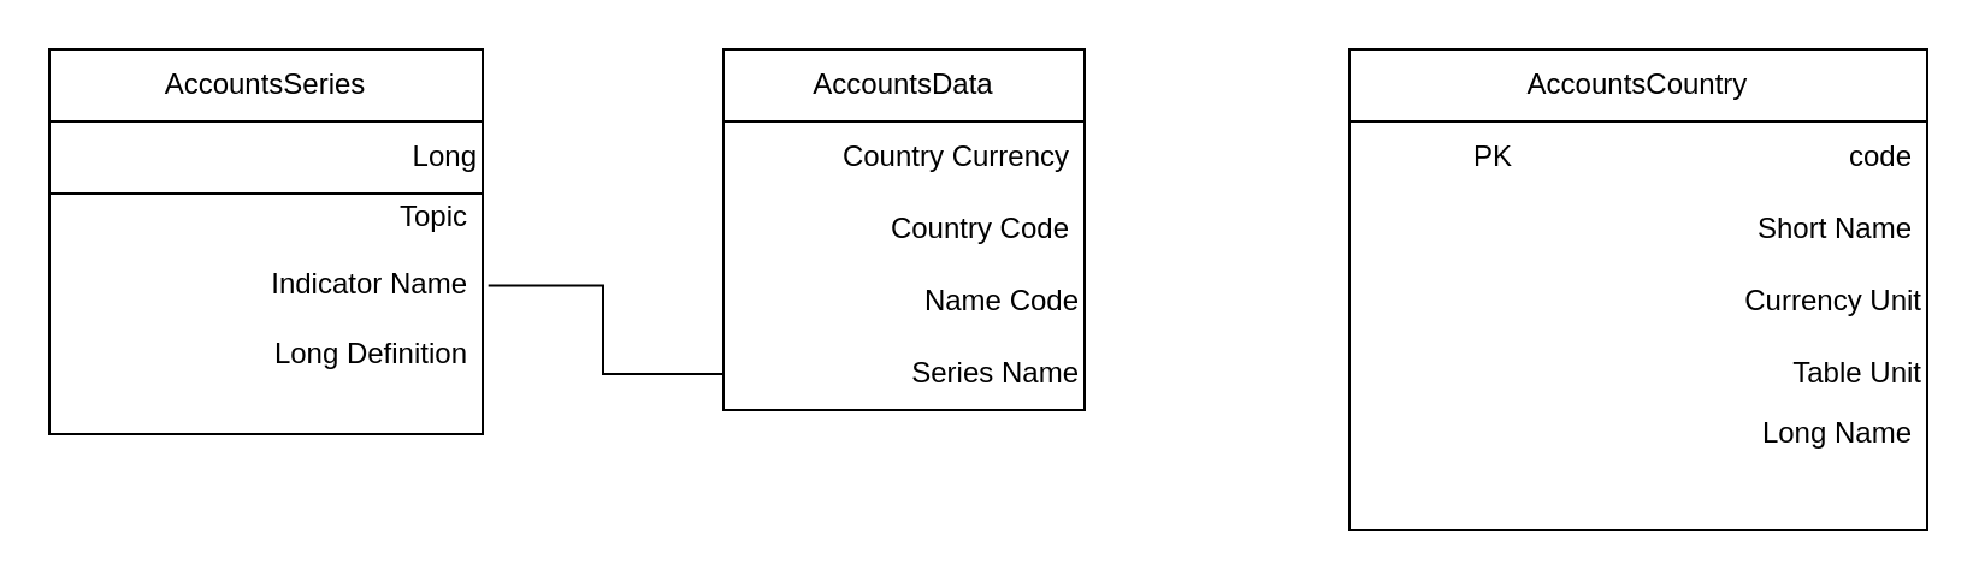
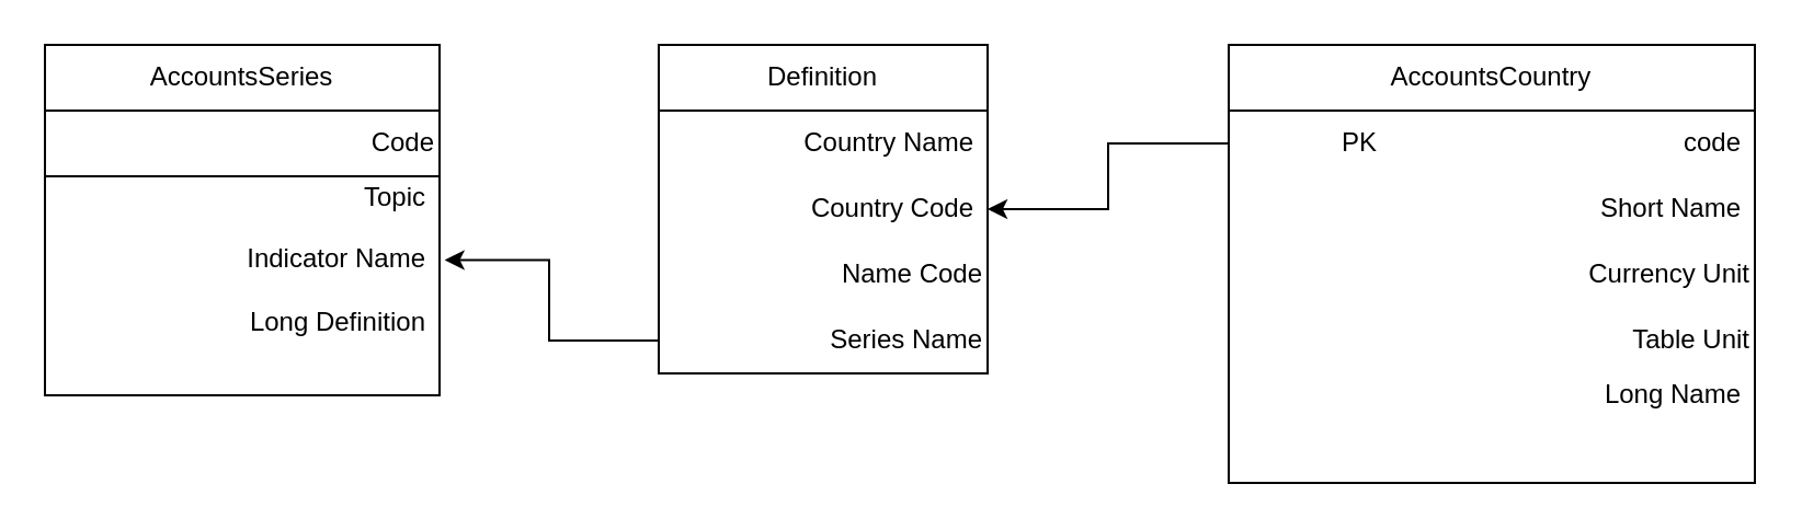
  <mxCell id="0" />
  <mxCell id="1" parent="0" />
  <mxCell id="2" value="AccountsSeries" style="swimlane;fontStyle=0;childLayout=stackLayout;horizontal=1;startSize=30;horizontalStack=0;resizeParent=1;resizeParentMax=0;resizeLast=0;collapsible=1;marginBottom=0;whiteSpace=wrap;html=1;" vertex="1" parent="1"><mxGeometry x="20" y="20" width="180" height="160" as="geometry"><mxRectangle x="50" y="180" width="60" height="30" as="alternateBounds" /></mxGeometry></mxCell>
- <mxCell id="3" value="&lt;div style=&quot;&quot;&gt;&lt;span style=&quot;background-color: initial;&quot;&gt;&amp;nbsp; &amp;nbsp; &amp;nbsp; &amp;nbsp; &amp;nbsp; &amp;nbsp;&lt;/span&gt;&lt;span style=&quot;background-color: initial; white-space: pre;&quot;&gt;&#09;&lt;/span&gt;&lt;span style=&quot;background-color: initial; white-space: pre;&quot;&gt;&#09;&lt;/span&gt;&lt;span style=&quot;background-color: initial; white-space: pre;&quot;&gt;&#09;&lt;/span&gt;Long&lt;/div&gt;" style="text;html=1;strokeColor=none;fillColor=none;align=right;verticalAlign=middle;whiteSpace=wrap;rounded=0;" vertex="1" parent="2"><mxGeometry y="30" width="180" height="30" as="geometry" /></mxCell>
+ <mxCell id="3" value="&lt;div style=&quot;&quot;&gt;&lt;span style=&quot;background-color: initial;&quot;&gt;&amp;nbsp; &amp;nbsp; &amp;nbsp; &amp;nbsp; &amp;nbsp; &amp;nbsp;&lt;/span&gt;&lt;span style=&quot;background-color: initial; white-space: pre;&quot;&gt;&#09;&lt;/span&gt;&lt;span style=&quot;background-color: initial; white-space: pre;&quot;&gt;&#09;&lt;/span&gt;&lt;span style=&quot;background-color: initial; white-space: pre;&quot;&gt;&#09;&lt;/span&gt;Code&lt;/div&gt;" style="text;html=1;strokeColor=none;fillColor=none;align=right;verticalAlign=middle;whiteSpace=wrap;rounded=0;" vertex="1" parent="2"><mxGeometry y="30" width="180" height="30" as="geometry" /></mxCell>
  <mxCell id="4" value="" style="endArrow=none;html=1;rounded=0;entryX=1;entryY=1;entryDx=0;entryDy=0;" edge="1" parent="2" source="6" target="3"><mxGeometry width="50" height="50" relative="1" as="geometry"><mxPoint x="210" y="110" as="sourcePoint" /><mxPoint x="260" y="60" as="targetPoint" /><Array as="points"><mxPoint y="60" /></Array></mxGeometry></mxCell>
  <mxCell id="5" value="" style="endArrow=none;html=1;rounded=0;" edge="1" parent="2" source="6" target="3"><mxGeometry width="50" height="50" relative="1" as="geometry"><mxPoint x="340" y="140" as="sourcePoint" /><mxPoint x="390" y="90" as="targetPoint" /></mxGeometry></mxCell>
  <mxCell id="6" value="Topic&lt;br&gt;&lt;br&gt;Indicator Name&lt;br&gt;&lt;br&gt;Long Definition&lt;br&gt;&lt;br&gt;&lt;br&gt;&lt;span style=&quot;white-space: pre;&quot;&gt;&#09;&lt;/span&gt;&lt;span style=&quot;white-space: pre;&quot;&gt;&#09;&lt;/span&gt;&lt;span style=&quot;white-space: pre;&quot;&gt;&#09;&lt;/span&gt;&lt;span style=&quot;white-space: pre;&quot;&gt;&#09;&lt;/span&gt;&lt;br&gt;&lt;br&gt;&lt;br&gt;&lt;br&gt;&lt;span style=&quot;white-space: pre;&quot;&gt;&#09;&lt;/span&gt;&lt;span style=&quot;white-space: pre;&quot;&gt;&#09;&lt;/span&gt;&lt;span style=&quot;white-space: pre;&quot;&gt;&#09;&lt;/span&gt;&lt;span style=&quot;white-space: pre;&quot;&gt;&#09;&lt;/span&gt;" style="text;strokeColor=none;fillColor=none;align=right;verticalAlign=middle;spacingLeft=4;spacingRight=4;overflow=hidden;points=[[0,0.5],[1,0.5]];portConstraint=eastwest;rotatable=0;whiteSpace=wrap;html=1;" vertex="1" parent="2"><mxGeometry y="60" width="180" height="100" as="geometry" /></mxCell>
- <mxCell id="7" value="AccountsData" style="swimlane;fontStyle=0;childLayout=stackLayout;horizontal=1;startSize=30;horizontalStack=0;resizeParent=1;resizeParentMax=0;resizeLast=0;collapsible=1;marginBottom=0;whiteSpace=wrap;html=1;" vertex="1" parent="1"><mxGeometry x="300" y="20" width="150" height="150" as="geometry" /></mxCell>
- <mxCell id="8" value="&amp;nbsp; &amp;nbsp; &amp;nbsp; &amp;nbsp;Country Currency" style="text;strokeColor=none;fillColor=none;align=right;verticalAlign=middle;spacingLeft=4;spacingRight=4;overflow=hidden;points=[[0,0.5],[1,0.5]];portConstraint=eastwest;rotatable=0;whiteSpace=wrap;html=1;" vertex="1" parent="7"><mxGeometry y="30" width="150" height="30" as="geometry" /></mxCell>
+ <mxCell id="7" value="Definition" style="swimlane;fontStyle=0;childLayout=stackLayout;horizontal=1;startSize=30;horizontalStack=0;resizeParent=1;resizeParentMax=0;resizeLast=0;collapsible=1;marginBottom=0;whiteSpace=wrap;html=1;" vertex="1" parent="1"><mxGeometry x="300" y="20" width="150" height="150" as="geometry" /></mxCell>
+ <mxCell id="8" value="&amp;nbsp; &amp;nbsp; &amp;nbsp; &amp;nbsp;Country Name" style="text;strokeColor=none;fillColor=none;align=right;verticalAlign=middle;spacingLeft=4;spacingRight=4;overflow=hidden;points=[[0,0.5],[1,0.5]];portConstraint=eastwest;rotatable=0;whiteSpace=wrap;html=1;" vertex="1" parent="7"><mxGeometry y="30" width="150" height="30" as="geometry" /></mxCell>
  <mxCell id="9" value="Country Code" style="text;strokeColor=none;fillColor=none;align=right;verticalAlign=middle;spacingLeft=4;spacingRight=4;overflow=hidden;points=[[0,0.5],[1,0.5]];portConstraint=eastwest;rotatable=0;whiteSpace=wrap;html=1;" vertex="1" parent="7"><mxGeometry y="60" width="150" height="30" as="geometry" /></mxCell>
  <mxCell id="10" value="Name Code" style="text;html=1;strokeColor=none;fillColor=none;align=right;verticalAlign=middle;whiteSpace=wrap;rounded=0;" vertex="1" parent="7"><mxGeometry y="90" width="150" height="30" as="geometry" /></mxCell>
  <mxCell id="11" value="&lt;span style=&quot;white-space: pre;&quot;&gt;&#09;&lt;/span&gt;&amp;nbsp; &amp;nbsp; &amp;nbsp; Series Name" style="text;html=1;strokeColor=none;fillColor=none;align=right;verticalAlign=middle;whiteSpace=wrap;rounded=0;" vertex="1" parent="7"><mxGeometry y="120" width="150" height="30" as="geometry" /></mxCell>
  <mxCell id="12" value="AccountsCountry" style="swimlane;fontStyle=0;childLayout=stackLayout;horizontal=1;startSize=30;horizontalStack=0;resizeParent=1;resizeParentMax=0;resizeLast=0;collapsible=1;marginBottom=0;whiteSpace=wrap;html=1;" vertex="1" parent="1"><mxGeometry x="560" y="20" width="240" height="200" as="geometry" /></mxCell>
  <mxCell id="13" value="PK&amp;nbsp; &amp;nbsp; &amp;nbsp; &amp;nbsp; &amp;nbsp; &amp;nbsp; &amp;nbsp; &amp;nbsp; &amp;nbsp; &amp;nbsp; &amp;nbsp; &amp;nbsp; &amp;nbsp; &amp;nbsp; &amp;nbsp; &amp;nbsp; &amp;nbsp; &amp;nbsp; &amp;nbsp; &amp;nbsp; &amp;nbsp; code" style="text;strokeColor=none;fillColor=none;align=right;verticalAlign=middle;spacingLeft=4;spacingRight=4;overflow=hidden;points=[[0,0.5],[1,0.5]];portConstraint=eastwest;rotatable=0;whiteSpace=wrap;html=1;" vertex="1" parent="12"><mxGeometry y="30" width="240" height="30" as="geometry" /></mxCell>
  <mxCell id="14" value="&amp;nbsp; &amp;nbsp; &amp;nbsp; &amp;nbsp; &amp;nbsp; &amp;nbsp; &amp;nbsp; &amp;nbsp; &amp;nbsp; &amp;nbsp; &amp;nbsp; &amp;nbsp; &amp;nbsp; &amp;nbsp; &amp;nbsp; &amp;nbsp; &amp;nbsp; &amp;nbsp; &amp;nbsp; &amp;nbsp; &amp;nbsp;Short Name" style="text;strokeColor=none;fillColor=none;align=right;verticalAlign=middle;spacingLeft=4;spacingRight=4;overflow=hidden;points=[[0,0.5],[1,0.5]];portConstraint=eastwest;rotatable=0;whiteSpace=wrap;html=1;" vertex="1" parent="12"><mxGeometry y="60" width="240" height="30" as="geometry" /></mxCell>
  <mxCell id="15" value="Currency Unit" style="text;html=1;strokeColor=none;fillColor=none;align=right;verticalAlign=middle;whiteSpace=wrap;rounded=0;" vertex="1" parent="12"><mxGeometry y="90" width="240" height="30" as="geometry" /></mxCell>
  <mxCell id="16" value="&amp;nbsp; &amp;nbsp; &amp;nbsp; &amp;nbsp; &amp;nbsp; &amp;nbsp; &amp;nbsp; &amp;nbsp; &amp;nbsp; &amp;nbsp; &amp;nbsp; &amp;nbsp; &amp;nbsp; &amp;nbsp; &amp;nbsp; &amp;nbsp; &amp;nbsp; &amp;nbsp; &amp;nbsp; &amp;nbsp; &amp;nbsp;Long Name" style="text;strokeColor=none;fillColor=none;align=right;verticalAlign=middle;spacingLeft=4;spacingRight=4;overflow=hidden;points=[[0,0.5],[1,0.5]];portConstraint=eastwest;rotatable=0;whiteSpace=wrap;html=1;" vertex="1" parent="12"><mxGeometry y="120" width="240" height="80" as="geometry" /></mxCell>
  <mxCell id="17" value="Table Unit" style="text;html=1;strokeColor=none;fillColor=none;align=right;verticalAlign=middle;whiteSpace=wrap;rounded=0;" vertex="1" parent="1"><mxGeometry x="560" y="140" width="240" height="30" as="geometry" /></mxCell>
- <mxCell id="19" style="edgeStyle=orthogonalEdgeStyle;rounded=0;orthogonalLoop=1;jettySize=auto;html=1;exitX=0;exitY=0.5;exitDx=0;exitDy=0;entryX=1.013;entryY=0.382;entryDx=0;entryDy=0;entryPerimeter=0;endArrow=none;" edge="1" parent="1" source="11" target="6"><mxGeometry relative="1" as="geometry" /></mxCell>
+ <mxCell id="18" style="edgeStyle=orthogonalEdgeStyle;rounded=0;orthogonalLoop=1;jettySize=auto;html=1;exitX=0;exitY=0.5;exitDx=0;exitDy=0;" edge="1" parent="1" source="13" target="9"><mxGeometry relative="1" as="geometry" /></mxCell>
+ <mxCell id="19" style="edgeStyle=orthogonalEdgeStyle;rounded=0;orthogonalLoop=1;jettySize=auto;html=1;exitX=0;exitY=0.5;exitDx=0;exitDy=0;entryX=1.013;entryY=0.382;entryDx=0;entryDy=0;entryPerimeter=0;" edge="1" parent="1" source="11" target="6"><mxGeometry relative="1" as="geometry" /></mxCell>
